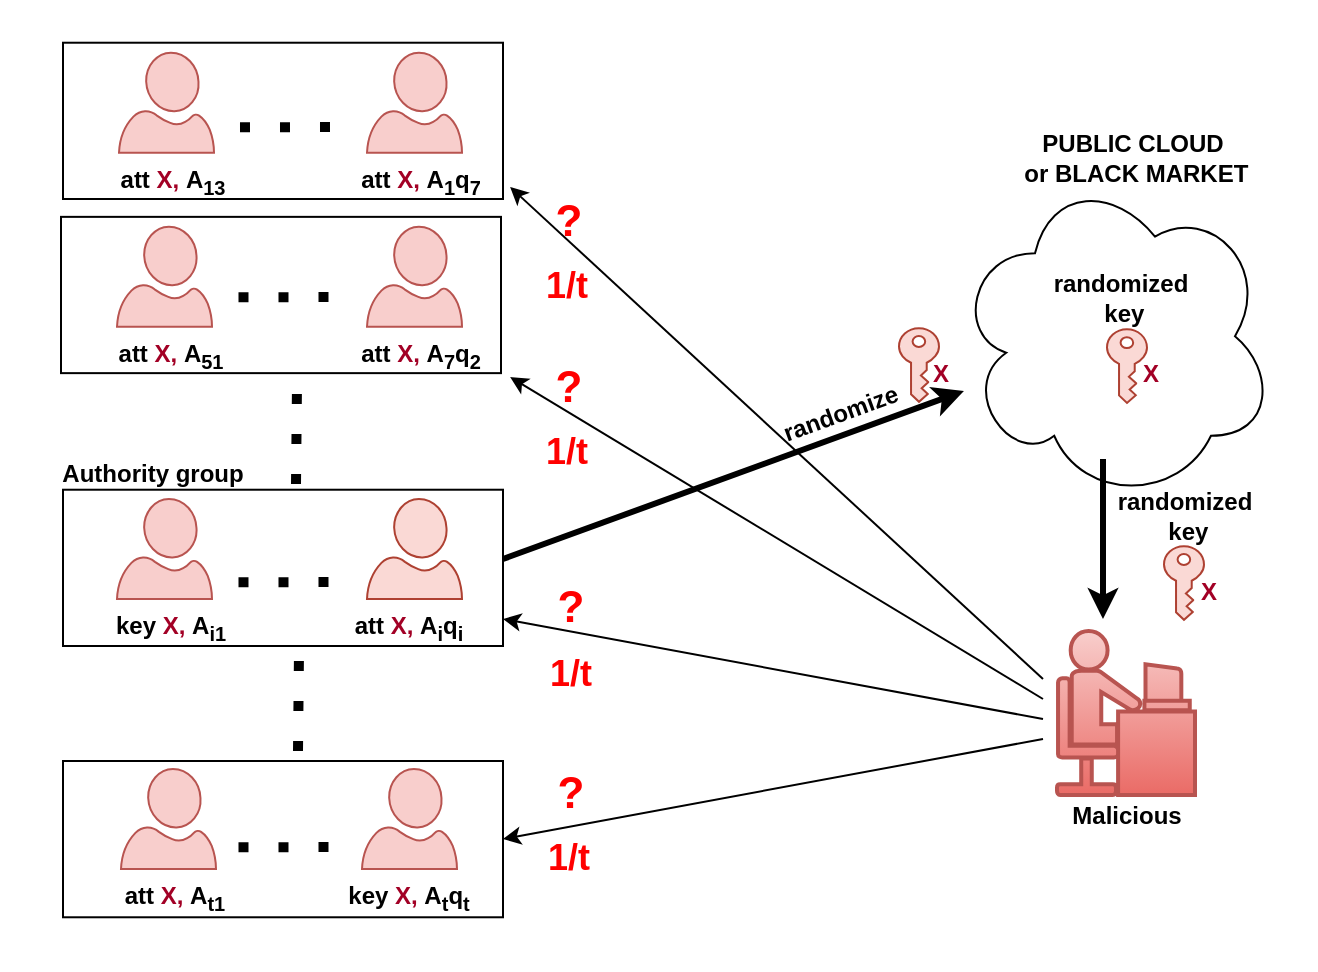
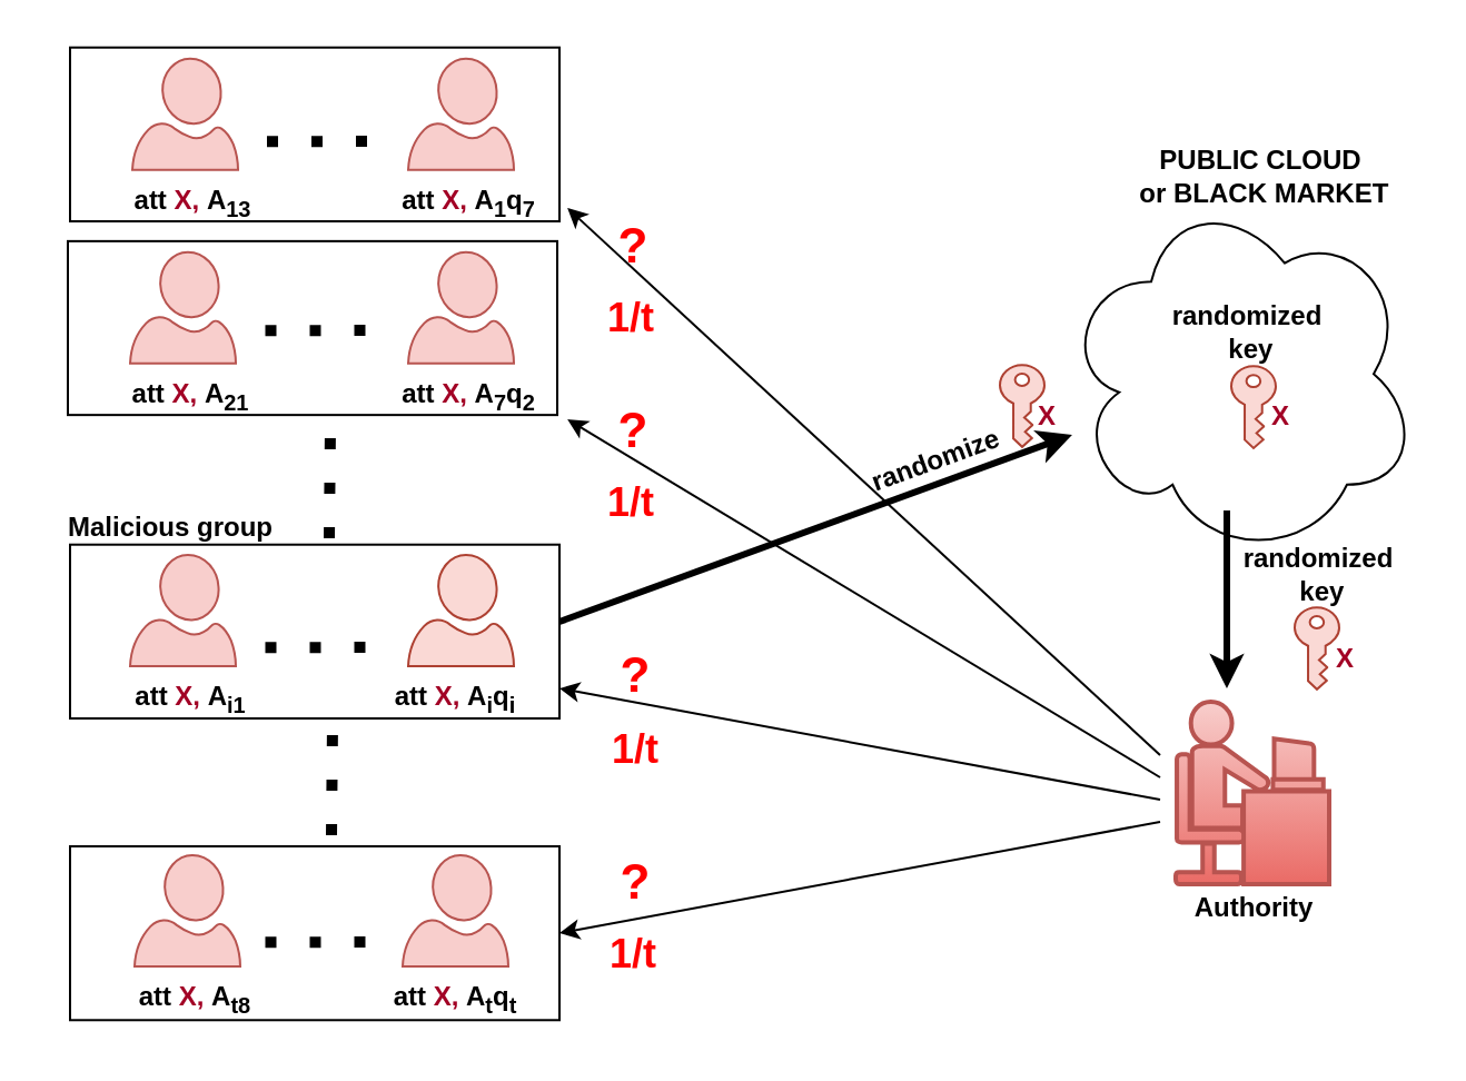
  <mxCell id="0" />
  <mxCell id="1" parent="0" />
  <mxCell id="2" value="" style="rounded=0;whiteSpace=wrap;html=1;" parent="1" vertex="1"><mxGeometry x="31" y="380" width="220" height="78.14" as="geometry" /></mxCell>
  <mxCell id="3" value="" style="rounded=0;whiteSpace=wrap;html=1;" parent="1" vertex="1"><mxGeometry x="31" y="244.36" width="220" height="78.14" as="geometry" /></mxCell>
  <mxCell id="4" value="" style="rounded=0;whiteSpace=wrap;html=1;" parent="1" vertex="1"><mxGeometry x="30" y="107.93" width="220" height="78.14" as="geometry" /></mxCell>
  <mxCell id="5" value="" style="rounded=0;whiteSpace=wrap;html=1;" parent="1" vertex="1"><mxGeometry x="31" y="20.86" width="220" height="78.14" as="geometry" /></mxCell>
  <mxCell id="6" value="" style="ellipse;shape=cloud;whiteSpace=wrap;html=1;" parent="1" vertex="1"><mxGeometry x="477" y="84.58" width="160" height="166" as="geometry" /></mxCell>
  <mxCell id="7" value="" style="verticalLabelPosition=bottom;html=1;verticalAlign=top;align=center;strokeColor=#b85450;fillColor=#f8cecc;shape=mxgraph.azure.user;" parent="1" vertex="1"><mxGeometry x="183" y="25.86" width="47.5" height="50" as="geometry" /></mxCell>
  <mxCell id="8" value="" style="verticalLabelPosition=bottom;html=1;verticalAlign=top;align=center;strokeColor=#ae4132;fillColor=#fad9d5;shape=mxgraph.azure.user;" parent="1" vertex="1"><mxGeometry x="183" y="249" width="47.5" height="50" as="geometry" /></mxCell>
  <mxCell id="9" value="" style="verticalLabelPosition=bottom;html=1;verticalAlign=top;align=center;strokeColor=#b85450;fillColor=#f8cecc;shape=mxgraph.azure.user;" parent="1" vertex="1"><mxGeometry x="180.5" y="384" width="47.5" height="50" as="geometry" /></mxCell>
  <mxCell id="10" value="att&amp;nbsp;&lt;font color=&quot;#a20025&quot;&gt;X,&lt;/font&gt;&amp;nbsp;A&lt;sub&gt;1&lt;/sub&gt;q&lt;sub&gt;7&lt;/sub&gt;" style="text;html=1;align=center;verticalAlign=middle;resizable=0;points=[];autosize=1;strokeColor=none;fillColor=none;fontStyle=1" parent="1" vertex="1"><mxGeometry x="170" y="75.86" width="80" height="30" as="geometry" /></mxCell>
  <mxCell id="11" value="" style="sketch=0;pointerEvents=1;shadow=0;dashed=0;html=1;strokeColor=#ae4132;labelPosition=center;verticalLabelPosition=bottom;verticalAlign=top;outlineConnect=0;align=center;shape=mxgraph.office.security.key_permissions;fillColor=#fad9d5;rotation=0;" parent="1" vertex="1"><mxGeometry x="553" y="164.15" width="20" height="36.85" as="geometry" /></mxCell>
  <mxCell id="12" value="PUBLIC CLOUD&lt;div&gt;&amp;nbsp;or BLACK MARKET&lt;/div&gt;" style="text;html=1;align=center;verticalAlign=middle;resizable=0;points=[];autosize=1;strokeColor=none;fillColor=none;fontStyle=1" parent="1" vertex="1"><mxGeometry x="501" y="58.86" width="130" height="40" as="geometry" /></mxCell>
  <mxCell id="13" value="randomized&lt;div&gt;&amp;nbsp;key&lt;/div&gt;" style="text;html=1;align=center;verticalAlign=middle;resizable=0;points=[];autosize=1;strokeColor=none;fillColor=none;fontStyle=1" parent="1" vertex="1"><mxGeometry x="515" y="129" width="90" height="40" as="geometry" /></mxCell>
  <mxCell id="14" value="" style="sketch=0;pointerEvents=1;shadow=0;dashed=0;html=1;strokeColor=#ae4132;labelPosition=center;verticalLabelPosition=bottom;verticalAlign=top;outlineConnect=0;align=center;shape=mxgraph.office.security.key_permissions;fillColor=#fad9d5;rotation=0;" parent="1" vertex="1"><mxGeometry x="449" y="163.57" width="20" height="36.85" as="geometry" /></mxCell>
  <mxCell id="15" value="&lt;font color=&quot;#a20025&quot;&gt;X&lt;/font&gt;" style="text;html=1;align=center;verticalAlign=middle;resizable=0;points=[];autosize=1;strokeColor=none;fillColor=none;fontStyle=1" parent="1" vertex="1"><mxGeometry x="455" y="172.42" width="30" height="30" as="geometry" /></mxCell>
  <mxCell id="16" value="" style="endArrow=classic;html=1;rounded=0;strokeWidth=3;" parent="1" target="6" edge="1"><mxGeometry width="50" height="50" relative="1" as="geometry"><mxPoint x="251" y="279" as="sourcePoint" /><mxPoint x="526" y="251.75" as="targetPoint" /></mxGeometry></mxCell>
  <mxCell id="17" value="randomize" style="text;html=1;align=center;verticalAlign=middle;resizable=0;points=[];autosize=1;strokeColor=none;fillColor=none;fontStyle=1;rotation=-20;" parent="1" vertex="1"><mxGeometry x="380" y="192.15" width="80" height="30" as="geometry" /></mxCell>
  <mxCell id="18" value="att&amp;nbsp;&lt;font color=&quot;#a20025&quot;&gt;X,&lt;/font&gt;&amp;nbsp;A&lt;sub&gt;i&lt;/sub&gt;q&lt;sub&gt;i&lt;/sub&gt;" style="text;html=1;align=center;verticalAlign=middle;resizable=0;points=[];autosize=1;strokeColor=none;fillColor=none;fontStyle=1" parent="1" vertex="1"><mxGeometry x="169.25" y="299" width="70" height="30" as="geometry" /></mxCell>
- <mxCell id="19" value="key&amp;nbsp;&lt;font color=&quot;#a20025&quot;&gt;X,&lt;/font&gt;&amp;nbsp;A&lt;sub&gt;t&lt;/sub&gt;q&lt;sub&gt;t&lt;/sub&gt;" style="text;html=1;align=center;verticalAlign=middle;resizable=0;points=[];autosize=1;strokeColor=none;fillColor=none;fontStyle=1" parent="1" vertex="1"><mxGeometry x="164.25" y="434" width="80" height="30" as="geometry" /></mxCell>
- <mxCell id="20" value="Authority group" style="text;html=1;align=center;verticalAlign=middle;resizable=0;points=[];autosize=1;strokeColor=none;fillColor=none;fontStyle=1" parent="1" vertex="1"><mxGeometry x="20.5" y="222" width="110" height="30" as="geometry" /></mxCell>
+ <mxCell id="19" value="att&amp;nbsp;&lt;font color=&quot;#a20025&quot;&gt;X,&lt;/font&gt;&amp;nbsp;A&lt;sub&gt;t&lt;/sub&gt;q&lt;sub&gt;t&lt;/sub&gt;" style="text;html=1;align=center;verticalAlign=middle;resizable=0;points=[];autosize=1;strokeColor=none;fillColor=none;fontStyle=1" parent="1" vertex="1"><mxGeometry x="164.25" y="434" width="80" height="30" as="geometry" /></mxCell>
+ <mxCell id="20" value="Malicious group" style="text;html=1;align=center;verticalAlign=middle;resizable=0;points=[];autosize=1;strokeColor=none;fillColor=none;fontStyle=1" parent="1" vertex="1"><mxGeometry x="20.5" y="222" width="110" height="30" as="geometry" /></mxCell>
  <mxCell id="21" value="" style="verticalLabelPosition=bottom;html=1;verticalAlign=top;align=center;strokeColor=#b85450;fillColor=#f8cecc;shape=mxgraph.azure.user;" parent="1" vertex="1"><mxGeometry x="183" y="112.86" width="47.5" height="50" as="geometry" /></mxCell>
  <mxCell id="22" value="att&amp;nbsp;&lt;font color=&quot;#a20025&quot;&gt;X,&lt;/font&gt;&amp;nbsp;A&lt;sub&gt;7&lt;/sub&gt;q&lt;sub&gt;2&lt;/sub&gt;" style="text;html=1;align=center;verticalAlign=middle;resizable=0;points=[];autosize=1;strokeColor=none;fillColor=none;fontStyle=1" parent="1" vertex="1"><mxGeometry x="170" y="162.86" width="80" height="30" as="geometry" /></mxCell>
  <mxCell id="23" value="" style="shape=mxgraph.cisco.people.androgenous_person;html=1;pointerEvents=1;dashed=0;fillColor=#f8cecc;strokeColor=#b85450;strokeWidth=2;verticalLabelPosition=bottom;verticalAlign=top;align=center;outlineConnect=0;gradientColor=#ea6b66;" parent="1" vertex="1"><mxGeometry x="528" y="315" width="69" height="82" as="geometry" /></mxCell>
  <mxCell id="24" value="&lt;font color=&quot;#a20025&quot;&gt;X&lt;/font&gt;" style="text;html=1;align=center;verticalAlign=middle;resizable=0;points=[];autosize=1;strokeColor=none;fillColor=none;fontStyle=1" parent="1" vertex="1"><mxGeometry x="559.5" y="172.42" width="30" height="30" as="geometry" /></mxCell>
  <mxCell id="25" value="" style="endArrow=classic;html=1;rounded=0;strokeWidth=3;" parent="1" edge="1"><mxGeometry width="50" height="50" relative="1" as="geometry"><mxPoint x="551" y="229" as="sourcePoint" /><mxPoint x="551" y="309" as="targetPoint" /></mxGeometry></mxCell>
  <mxCell id="26" value="" style="sketch=0;pointerEvents=1;shadow=0;dashed=0;html=1;strokeColor=#ae4132;labelPosition=center;verticalLabelPosition=bottom;verticalAlign=top;outlineConnect=0;align=center;shape=mxgraph.office.security.key_permissions;fillColor=#fad9d5;rotation=0;" parent="1" vertex="1"><mxGeometry x="581.5" y="272.57" width="20" height="36.85" as="geometry" /></mxCell>
  <mxCell id="27" value="&lt;font color=&quot;#a20025&quot;&gt;X&lt;/font&gt;" style="text;html=1;align=center;verticalAlign=middle;resizable=0;points=[];autosize=1;strokeColor=none;fillColor=none;fontStyle=1" parent="1" vertex="1"><mxGeometry x="588.5" y="281" width="30" height="30" as="geometry" /></mxCell>
  <mxCell id="28" value="" style="endArrow=classic;html=1;rounded=0;entryX=1.057;entryY=0.571;entryDx=0;entryDy=0;entryPerimeter=0;" parent="1" target="10" edge="1"><mxGeometry width="50" height="50" relative="1" as="geometry"><mxPoint x="521" y="339" as="sourcePoint" /><mxPoint x="243" y="131" as="targetPoint" /></mxGeometry></mxCell>
  <mxCell id="29" value="" style="endArrow=classic;html=1;rounded=0;entryX=1.057;entryY=0.838;entryDx=0;entryDy=0;entryPerimeter=0;" parent="1" target="22" edge="1"><mxGeometry width="50" height="50" relative="1" as="geometry"><mxPoint x="521" y="349" as="sourcePoint" /><mxPoint x="241" y="209" as="targetPoint" /></mxGeometry></mxCell>
  <mxCell id="30" value="" style="endArrow=classic;html=1;rounded=0;" parent="1" edge="1"><mxGeometry width="50" height="50" relative="1" as="geometry"><mxPoint x="521" y="359" as="sourcePoint" /><mxPoint x="251" y="309" as="targetPoint" /></mxGeometry></mxCell>
  <mxCell id="31" value="" style="endArrow=classic;html=1;rounded=0;" parent="1" edge="1"><mxGeometry width="50" height="50" relative="1" as="geometry"><mxPoint x="521" y="369" as="sourcePoint" /><mxPoint x="251" y="419" as="targetPoint" /></mxGeometry></mxCell>
  <mxCell id="32" value="&lt;b&gt;&lt;font color=&quot;#ff0000&quot; style=&quot;font-size: 22px;&quot;&gt;?&lt;/font&gt;&lt;/b&gt;" style="text;html=1;align=center;verticalAlign=middle;resizable=0;points=[];autosize=1;strokeColor=none;fillColor=none;" parent="1" vertex="1"><mxGeometry x="264" y="91" width="40" height="40" as="geometry" /></mxCell>
  <mxCell id="33" value="&lt;font color=&quot;#ff0000&quot; style=&quot;font-size: 18px;&quot;&gt;1/t&lt;/font&gt;" style="text;html=1;align=center;verticalAlign=middle;resizable=0;points=[];autosize=1;strokeColor=none;fillColor=none;fontStyle=1" parent="1" vertex="1"><mxGeometry x="263" y="128" width="40" height="30" as="geometry" /></mxCell>
  <mxCell id="34" value="randomized&lt;div&gt;&amp;nbsp;key&lt;/div&gt;" style="text;html=1;align=center;verticalAlign=middle;resizable=0;points=[];autosize=1;strokeColor=none;fillColor=none;fontStyle=1" parent="1" vertex="1"><mxGeometry x="547" y="238" width="90" height="40" as="geometry" /></mxCell>
  <mxCell id="35" value="&lt;b&gt;&lt;font color=&quot;#ff0000&quot; style=&quot;font-size: 22px;&quot;&gt;?&lt;/font&gt;&lt;/b&gt;" style="text;html=1;align=center;verticalAlign=middle;resizable=0;points=[];autosize=1;strokeColor=none;fillColor=none;" parent="1" vertex="1"><mxGeometry x="264" y="173.5" width="40" height="40" as="geometry" /></mxCell>
  <mxCell id="36" value="&lt;font color=&quot;#ff0000&quot; style=&quot;font-size: 18px;&quot;&gt;1/t&lt;/font&gt;" style="text;html=1;align=center;verticalAlign=middle;resizable=0;points=[];autosize=1;strokeColor=none;fillColor=none;fontStyle=1" parent="1" vertex="1"><mxGeometry x="263" y="210.5" width="40" height="30" as="geometry" /></mxCell>
  <mxCell id="37" value="&lt;b&gt;&lt;font color=&quot;#ff0000&quot; style=&quot;font-size: 22px;&quot;&gt;?&lt;/font&gt;&lt;/b&gt;" style="text;html=1;align=center;verticalAlign=middle;resizable=0;points=[];autosize=1;strokeColor=none;fillColor=none;" parent="1" vertex="1"><mxGeometry x="265" y="283.5" width="40" height="40" as="geometry" /></mxCell>
  <mxCell id="38" value="&lt;font color=&quot;#ff0000&quot; style=&quot;font-size: 18px;&quot;&gt;1/t&lt;/font&gt;" style="text;html=1;align=center;verticalAlign=middle;resizable=0;points=[];autosize=1;strokeColor=none;fillColor=none;fontStyle=1" parent="1" vertex="1"><mxGeometry x="265" y="321.5" width="40" height="30" as="geometry" /></mxCell>
  <mxCell id="39" value="&lt;b&gt;&lt;font color=&quot;#ff0000&quot; style=&quot;font-size: 22px;&quot;&gt;?&lt;/font&gt;&lt;/b&gt;" style="text;html=1;align=center;verticalAlign=middle;resizable=0;points=[];autosize=1;strokeColor=none;fillColor=none;" parent="1" vertex="1"><mxGeometry x="265" y="377" width="40" height="40" as="geometry" /></mxCell>
  <mxCell id="40" value="&lt;font color=&quot;#ff0000&quot; style=&quot;font-size: 18px;&quot;&gt;1/t&lt;/font&gt;" style="text;html=1;align=center;verticalAlign=middle;resizable=0;points=[];autosize=1;strokeColor=none;fillColor=none;fontStyle=1" parent="1" vertex="1"><mxGeometry x="264" y="414" width="40" height="30" as="geometry" /></mxCell>
- <mxCell id="41" value="Malicious" style="text;html=1;align=center;verticalAlign=middle;resizable=0;points=[];autosize=1;strokeColor=none;fillColor=none;fontStyle=1" parent="1" vertex="1"><mxGeometry x="528" y="393" width="70" height="30" as="geometry" /></mxCell>
+ <mxCell id="41" value="Authority" style="text;html=1;align=center;verticalAlign=middle;resizable=0;points=[];autosize=1;strokeColor=none;fillColor=none;fontStyle=1" parent="1" vertex="1"><mxGeometry x="528" y="393" width="70" height="30" as="geometry" /></mxCell>
  <mxCell id="42" value="" style="endArrow=none;dashed=1;html=1;dashPattern=1 3;strokeWidth=5;rounded=0;" parent="1" edge="1"><mxGeometry width="50" height="50" relative="1" as="geometry"><mxPoint x="148.5" y="375" as="sourcePoint" /><mxPoint x="149" y="325" as="targetPoint" /></mxGeometry></mxCell>
  <mxCell id="43" value="" style="endArrow=none;dashed=1;html=1;dashPattern=1 3;strokeWidth=5;rounded=0;" parent="1" edge="1"><mxGeometry width="50" height="50" relative="1" as="geometry"><mxPoint x="147.5" y="241.5" as="sourcePoint" /><mxPoint x="148" y="191.5" as="targetPoint" /></mxGeometry></mxCell>
  <mxCell id="44" value="" style="verticalLabelPosition=bottom;html=1;verticalAlign=top;align=center;strokeColor=#b85450;fillColor=#f8cecc;shape=mxgraph.azure.user;" parent="1" vertex="1"><mxGeometry x="59" y="25.86" width="47.5" height="50" as="geometry" /></mxCell>
  <mxCell id="45" value="att&amp;nbsp;&lt;font color=&quot;#a20025&quot;&gt;X,&lt;/font&gt;&amp;nbsp;A&lt;sub&gt;13&lt;/sub&gt;" style="text;html=1;align=center;verticalAlign=middle;resizable=0;points=[];autosize=1;strokeColor=none;fillColor=none;fontStyle=1" parent="1" vertex="1"><mxGeometry x="51" y="75.86" width="70" height="30" as="geometry" /></mxCell>
  <mxCell id="46" value="" style="verticalLabelPosition=bottom;html=1;verticalAlign=top;align=center;strokeColor=#b85450;fillColor=#f8cecc;shape=mxgraph.azure.user;" parent="1" vertex="1"><mxGeometry x="58" y="112.86" width="47.5" height="50" as="geometry" /></mxCell>
- <mxCell id="47" value="att&amp;nbsp;&lt;font color=&quot;#a20025&quot;&gt;X,&lt;/font&gt;&amp;nbsp;A&lt;sub&gt;51&lt;/sub&gt;" style="text;html=1;align=center;verticalAlign=middle;resizable=0;points=[];autosize=1;strokeColor=none;fillColor=none;fontStyle=1" parent="1" vertex="1"><mxGeometry x="50" y="162.86" width="70" height="30" as="geometry" /></mxCell>
+ <mxCell id="47" value="att&amp;nbsp;&lt;font color=&quot;#a20025&quot;&gt;X,&lt;/font&gt;&amp;nbsp;A&lt;sub&gt;21&lt;/sub&gt;" style="text;html=1;align=center;verticalAlign=middle;resizable=0;points=[];autosize=1;strokeColor=none;fillColor=none;fontStyle=1" parent="1" vertex="1"><mxGeometry x="50" y="162.86" width="70" height="30" as="geometry" /></mxCell>
  <mxCell id="48" value="" style="verticalLabelPosition=bottom;html=1;verticalAlign=top;align=center;strokeColor=#b85450;fillColor=#f8cecc;shape=mxgraph.azure.user;" parent="1" vertex="1"><mxGeometry x="58" y="249" width="47.5" height="50" as="geometry" /></mxCell>
- <mxCell id="49" value="key&amp;nbsp;&lt;font color=&quot;#a20025&quot;&gt;X,&lt;/font&gt;&amp;nbsp;A&lt;sub&gt;i1&lt;/sub&gt;" style="text;html=1;align=center;verticalAlign=middle;resizable=0;points=[];autosize=1;strokeColor=none;fillColor=none;fontStyle=1" parent="1" vertex="1"><mxGeometry x="50" y="299" width="70" height="30" as="geometry" /></mxCell>
+ <mxCell id="49" value="att&amp;nbsp;&lt;font color=&quot;#a20025&quot;&gt;X,&lt;/font&gt;&amp;nbsp;A&lt;sub&gt;i1&lt;/sub&gt;" style="text;html=1;align=center;verticalAlign=middle;resizable=0;points=[];autosize=1;strokeColor=none;fillColor=none;fontStyle=1" parent="1" vertex="1"><mxGeometry x="50" y="299" width="70" height="30" as="geometry" /></mxCell>
  <mxCell id="50" value="" style="verticalLabelPosition=bottom;html=1;verticalAlign=top;align=center;strokeColor=#b85450;fillColor=#f8cecc;shape=mxgraph.azure.user;" parent="1" vertex="1"><mxGeometry x="60" y="384" width="47.5" height="50" as="geometry" /></mxCell>
- <mxCell id="51" value="att&amp;nbsp;&lt;font color=&quot;#a20025&quot;&gt;X,&lt;/font&gt;&amp;nbsp;A&lt;sub&gt;t1&lt;/sub&gt;" style="text;html=1;align=center;verticalAlign=middle;resizable=0;points=[];autosize=1;strokeColor=none;fillColor=none;fontStyle=1" parent="1" vertex="1"><mxGeometry x="52" y="434" width="70" height="30" as="geometry" /></mxCell>
+ <mxCell id="51" value="att&amp;nbsp;&lt;font color=&quot;#a20025&quot;&gt;X,&lt;/font&gt;&amp;nbsp;A&lt;sub&gt;t8&lt;/sub&gt;" style="text;html=1;align=center;verticalAlign=middle;resizable=0;points=[];autosize=1;strokeColor=none;fillColor=none;fontStyle=1" parent="1" vertex="1"><mxGeometry x="52" y="434" width="70" height="30" as="geometry" /></mxCell>
  <mxCell id="52" value="" style="endArrow=none;dashed=1;html=1;dashPattern=1 3;strokeWidth=5;rounded=0;" parent="1" edge="1"><mxGeometry width="50" height="50" relative="1" as="geometry"><mxPoint x="119.5" y="63.14" as="sourcePoint" /><mxPoint x="170" y="63" as="targetPoint" /></mxGeometry></mxCell>
  <mxCell id="53" value="" style="endArrow=none;dashed=1;html=1;dashPattern=1 3;strokeWidth=5;rounded=0;" parent="1" edge="1"><mxGeometry width="50" height="50" relative="1" as="geometry"><mxPoint x="118.75" y="148.14" as="sourcePoint" /><mxPoint x="169.25" y="148" as="targetPoint" /></mxGeometry></mxCell>
  <mxCell id="54" value="" style="endArrow=none;dashed=1;html=1;dashPattern=1 3;strokeWidth=5;rounded=0;" parent="1" edge="1"><mxGeometry width="50" height="50" relative="1" as="geometry"><mxPoint x="118.75" y="290.64" as="sourcePoint" /><mxPoint x="169.25" y="290.5" as="targetPoint" /></mxGeometry></mxCell>
  <mxCell id="55" value="" style="endArrow=none;dashed=1;html=1;dashPattern=1 3;strokeWidth=5;rounded=0;" parent="1" edge="1"><mxGeometry width="50" height="50" relative="1" as="geometry"><mxPoint x="118.75" y="423.14" as="sourcePoint" /><mxPoint x="169.25" y="423" as="targetPoint" /></mxGeometry></mxCell>
